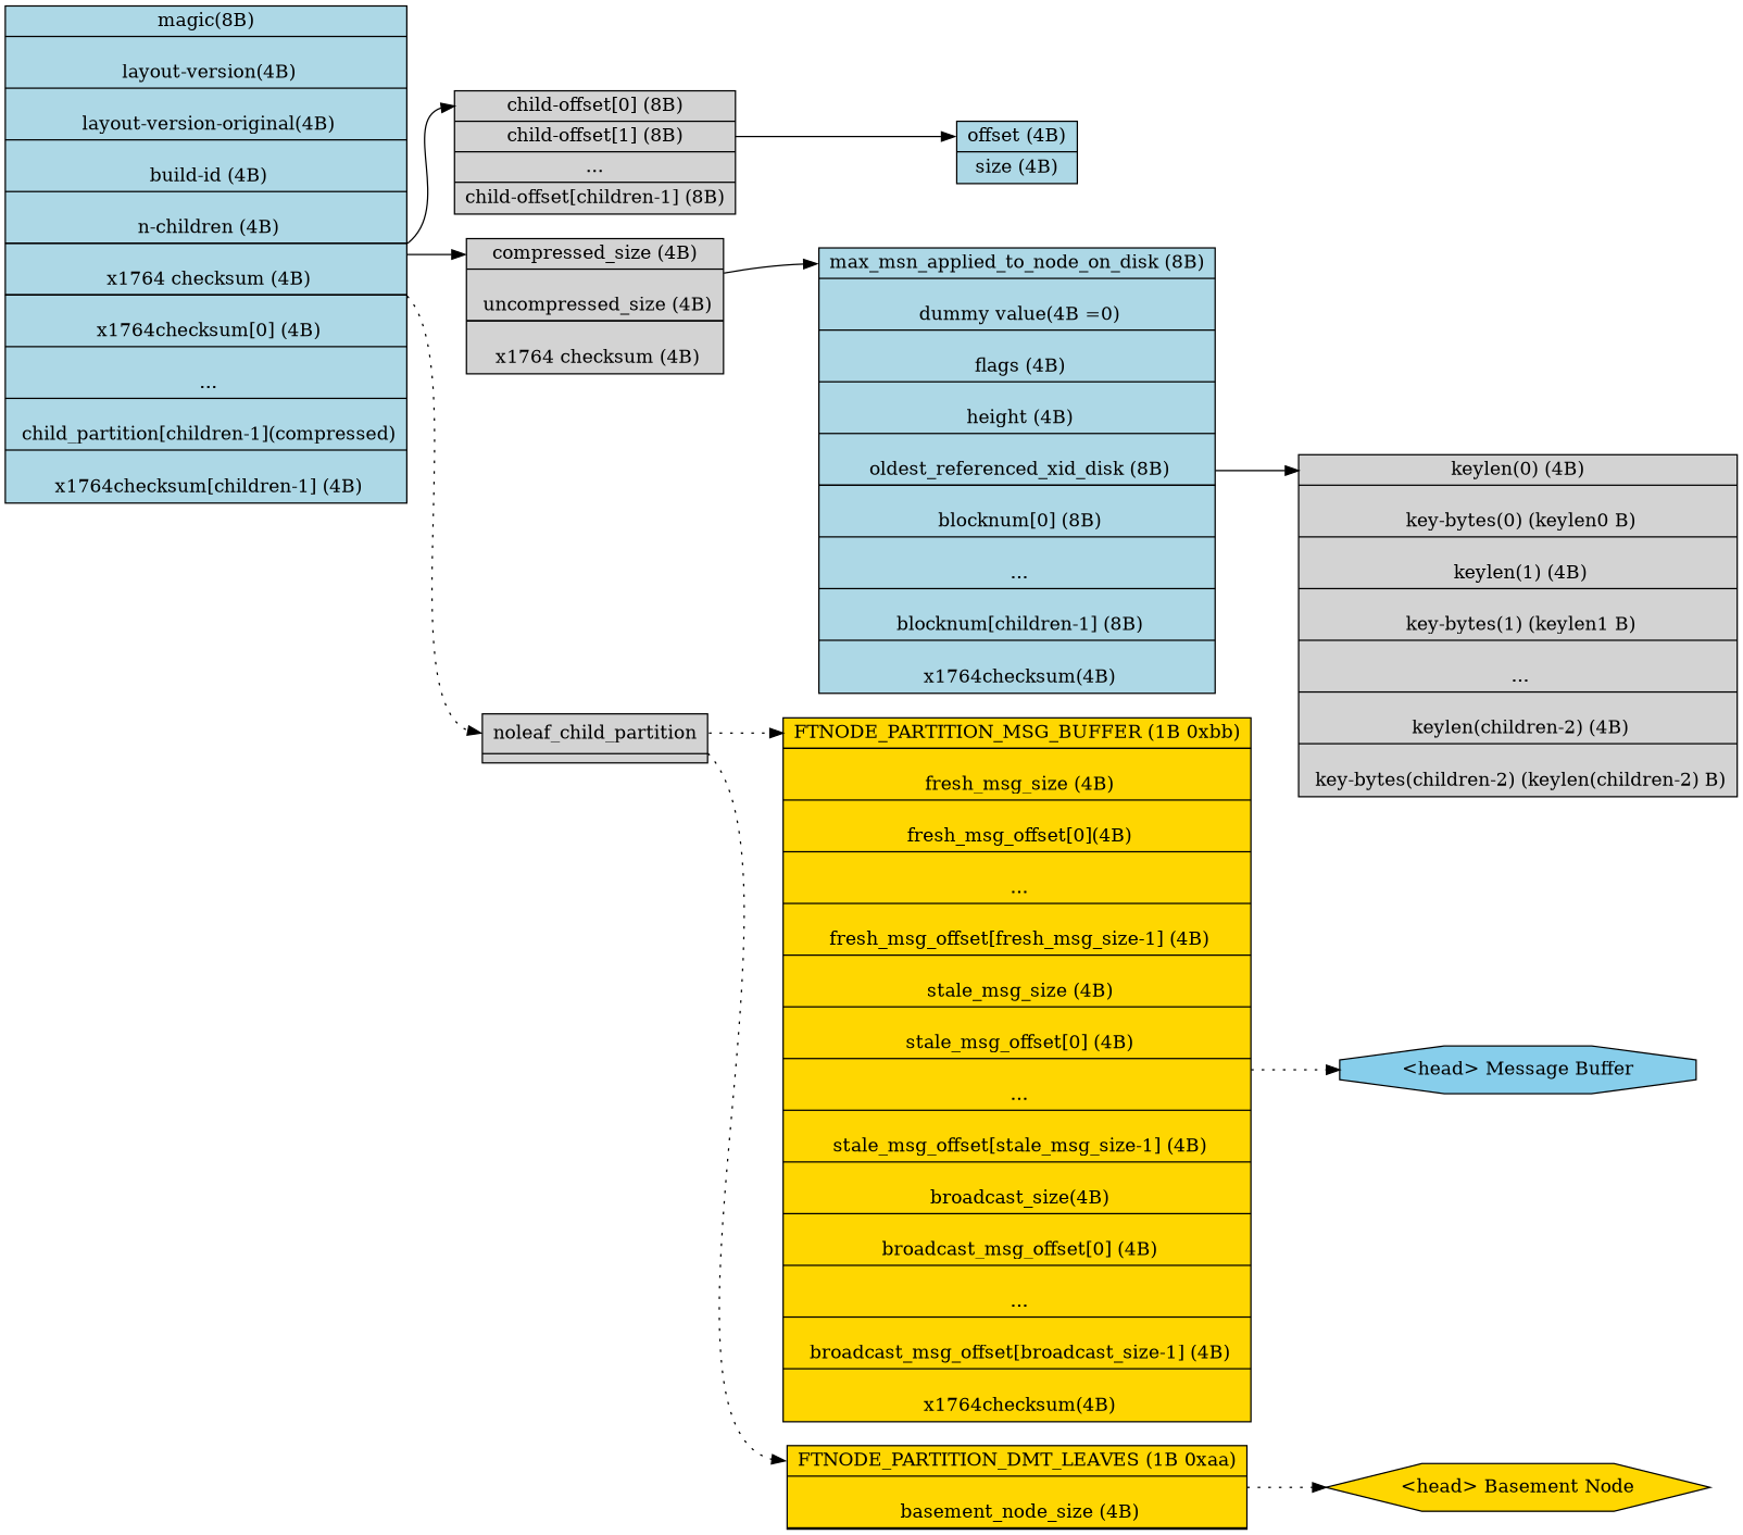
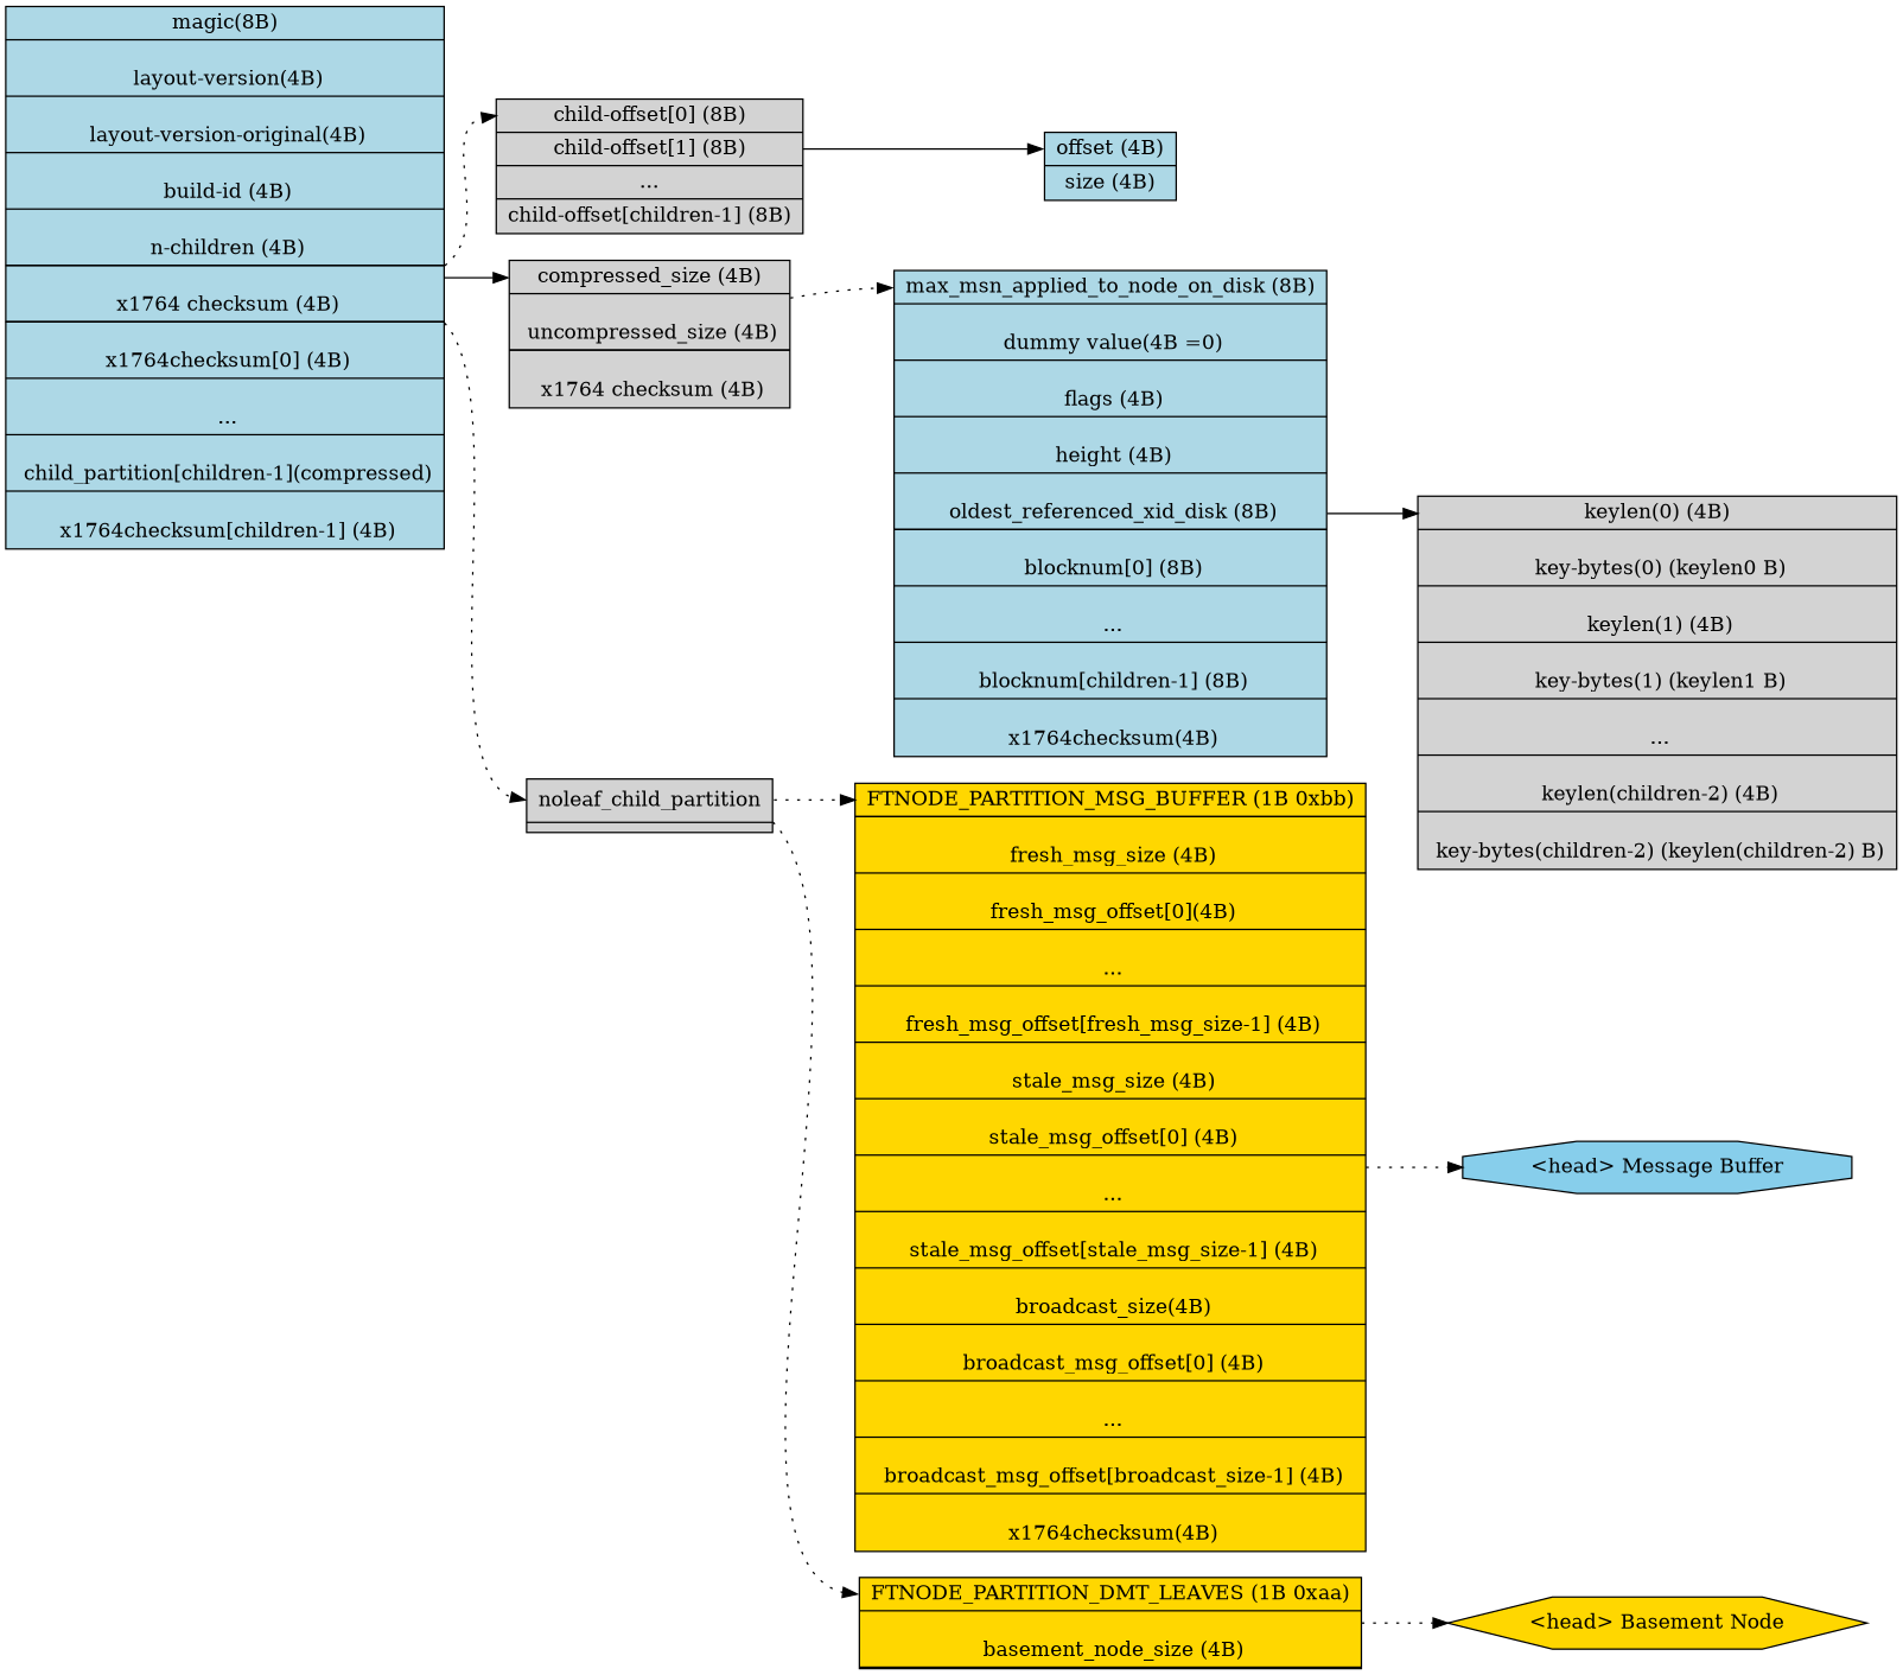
  digraph {
    rankdir=LR
    node [fillcolor=lightgrey shape=record style=filled]
    edge [headport=head style=dotted]
    n1 [fillcolor=lightblue label="magic(8B) | \n						   layout-version(4B) | \n						   layout-version-original(4B) | \n						   build-id (4B) | \n						   n-children (4B) | \n						   <children_offsets> children-offsets |\n						   x1764 checksum (4B)|\n						   <sub_block> sub-block-info (compressed)| \n						   <child_partition> child_partition[0] (compressed) | \n						   x1764checksum[0] (4B)|\n						   ...|\n						   child_partition[children-1](compressed) | \n						   x1764checksum[children-1] (4B)"]
    n2 [label="<head> child-offset[0] (8B) | <child1> child-offset[1] (8B) | ... | child-offset[children-1] (8B)"]
    n3 [label="<head> compressed_size (4B) | \n						 uncompressed_size (4B) | \n						 <compress_bytes> compress_bytes (compressed_size B) | \n						 x1764 checksum (4B)"]
    n4 [label="<noleaf> noleaf_child_partition |\n						      <leaf> leaf_child_parition "]
    n5 [fillcolor=lightblue label="<head> offset (4B) | size (4B)"]
    n6 [fillcolor=lightblue label="<head> max_msn_applied_to_node_on_disk (8B) | \n		                  dummy value(4B =0)|\n						  flags (4B) |\n						  height (4B) | \n						  oldest_referenced_xid_disk (8B) |\n						  <pivotkeys_bytes> pivotkeys-bytes|\n						  blocknum[0] (8B) |\n						  ... |\n						  blocknum[children-1] (8B) |\n						  x1764checksum(4B)"]
    n7 [fillcolor=gold label="<head> FTNODE_PARTITION_MSG_BUFFER (1B 0xbb) |\n									 <msg_buffer> msg_buffer_bytes | \n									 fresh_msg_size (4B)| \n									 fresh_msg_offset[0](4B)|\n									 ...|\n									 fresh_msg_offset[fresh_msg_size-1] (4B) | \n									 stale_msg_size (4B)|\n									 stale_msg_offset[0] (4B) |\n									 ...|\n									 stale_msg_offset[stale_msg_size-1] (4B) |\n									 broadcast_size(4B) | \n									 broadcast_msg_offset[0] (4B) |\n									 ...|\n									 broadcast_msg_offset[broadcast_size-1] (4B) |\n									 x1764checksum(4B)"]
    n8 [fillcolor=gold label="<head> FTNODE_PARTITION_DMT_LEAVES (1B 0xaa)|\n								  basement_node_size (4B) | \n								  <basement_node> BASEMENT_NODE_BYTES "]
    n9 [label="<head> keylen(0) (4B) |\n						      key-bytes(0) (keylen0 B) |\n						      keylen(1) (4B) | \n						      key-bytes(1) (keylen1 B) | \n						      ...  |\n						      keylen(children-2) (4B)  | \n						      key-bytes(children-2) (keylen(children-2) B)\n						      "]
    n10 [fillcolor=skyblue label="<head> Message Buffer" shape=octagon]
    n11 [fillcolor=gold label="<head> Basement Node" shape=hexagon]
-   n1 -> n2 [style=solid tailport=children_offsets]
+   n1 -> n2 [tailport=children_offsets]
    n1 -> n3 [style=solid tailport=sub_block]
    n1 -> n4 [headport=noleaf tailport=child_partition]
    n2 -> n5 [style=solid tailport=child1]
-   n3 -> n6 [style=solid tailport=compress_bytes]
+   n3 -> n6 [tailport=compress_bytes]
    n4 -> n7 [tailport=noleaf]
    n4 -> n8 [tailport=leaf]
    n6 -> n9 [style=solid tailport=pivotkeys_bytes]
    n7 -> n10 [tailport=msg_buffer]
    n8 -> n11 [tailport=basement_node]
  }
